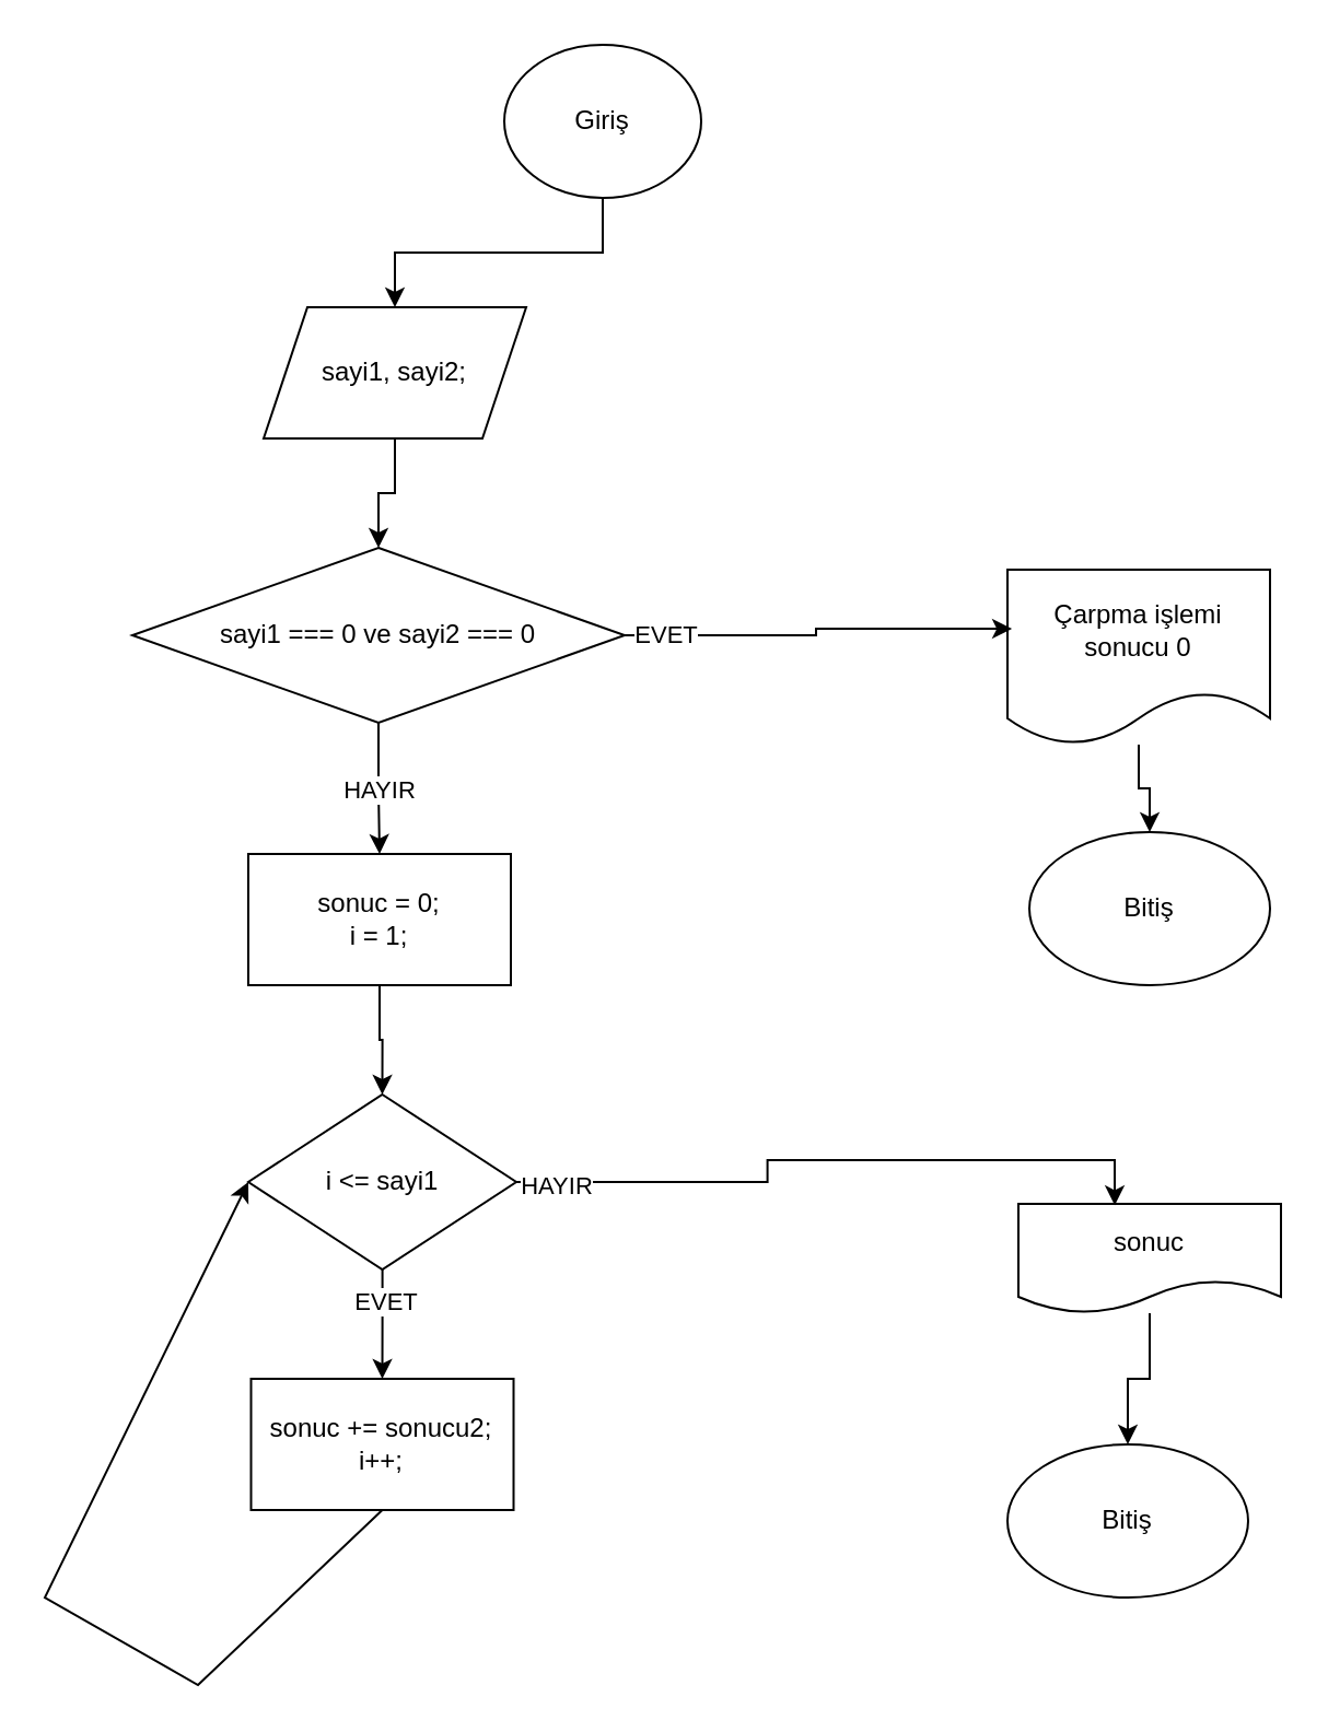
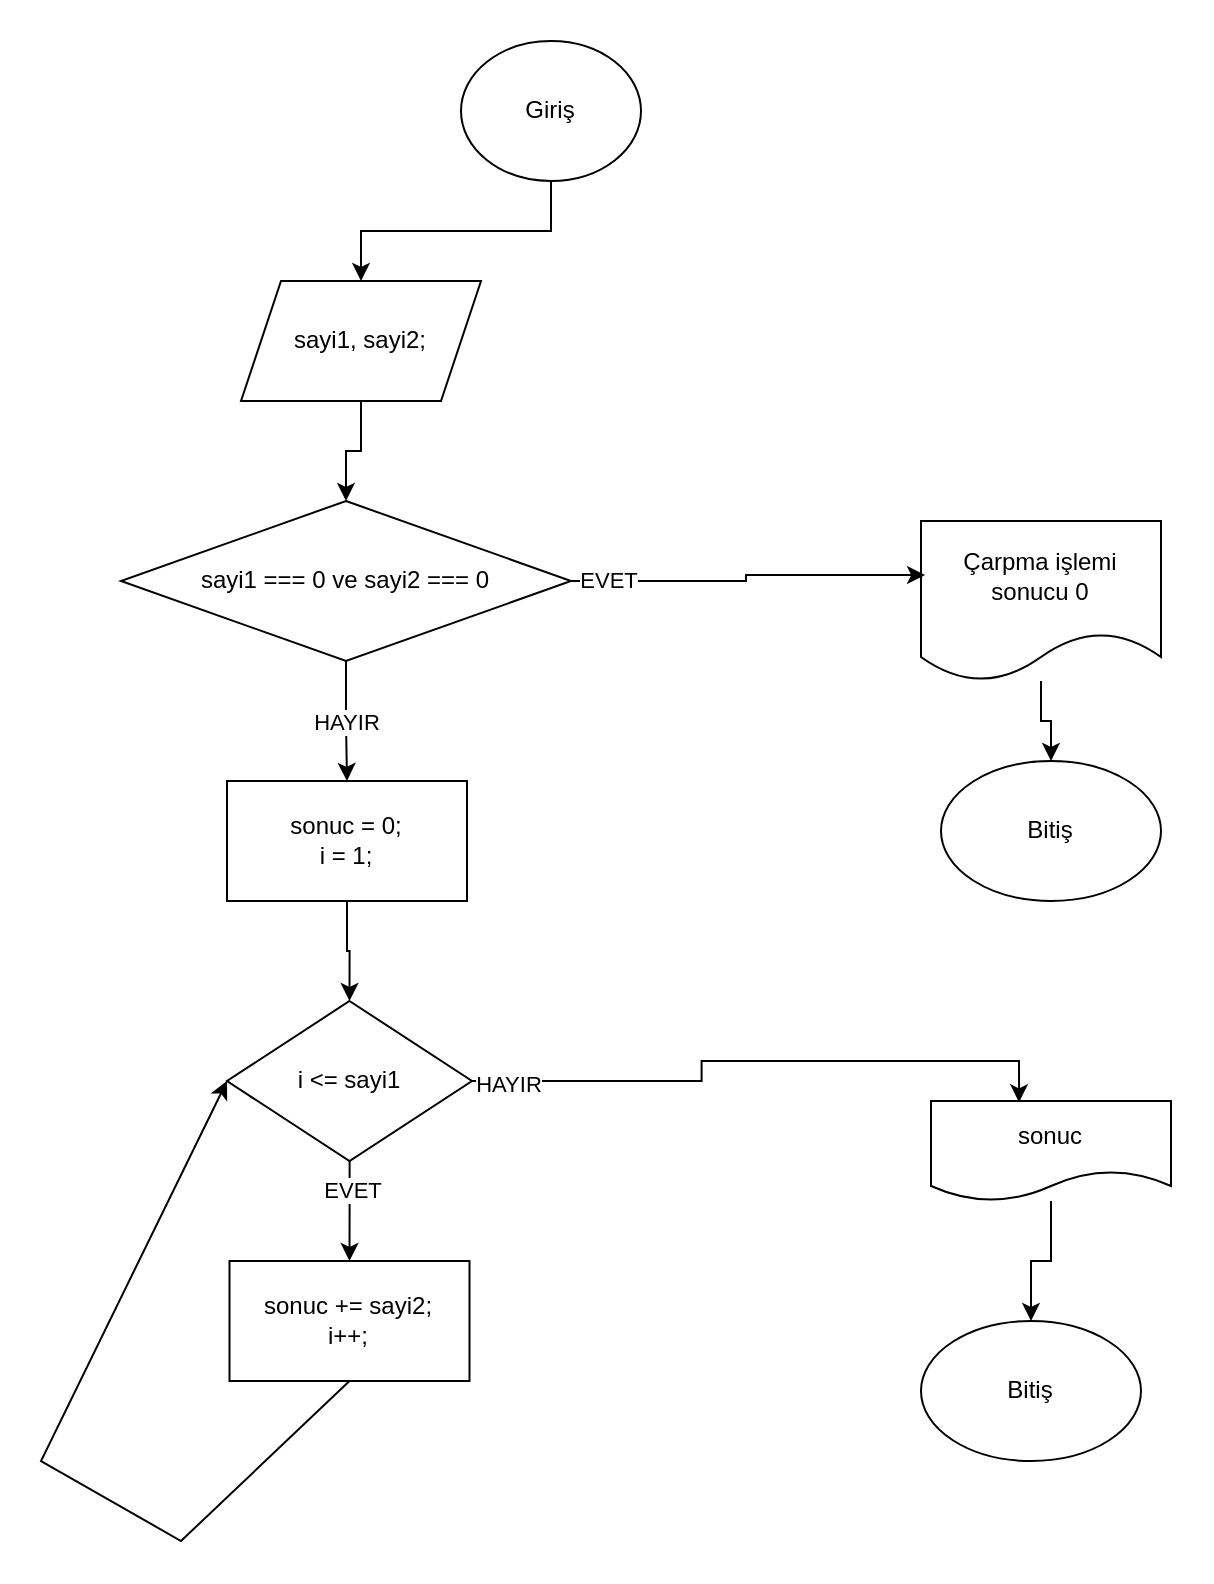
  <mxCell id="0" />
  <mxCell id="1" parent="0" />
  <mxCell id="2" style="edgeStyle=orthogonalEdgeStyle;rounded=0;orthogonalLoop=1;jettySize=auto;html=1;entryX=0.5;entryY=0;entryDx=0;entryDy=0;" edge="1" parent="1" source="3" target="5"><mxGeometry relative="1" as="geometry" /></mxCell>
  <mxCell id="3" value="Giriş" style="ellipse;whiteSpace=wrap;html=1;" vertex="1" parent="1"><mxGeometry x="230" y="20" width="90" height="70" as="geometry" /></mxCell>
  <mxCell id="4" style="edgeStyle=orthogonalEdgeStyle;rounded=0;orthogonalLoop=1;jettySize=auto;html=1;entryX=0.5;entryY=0;entryDx=0;entryDy=0;" edge="1" parent="1" source="5" target="8"><mxGeometry relative="1" as="geometry" /></mxCell>
  <mxCell id="5" value="sayi1, sayi2;" style="shape=parallelogram;perimeter=parallelogramPerimeter;whiteSpace=wrap;html=1;fixedSize=1;" vertex="1" parent="1"><mxGeometry x="120" y="140" width="120" height="60" as="geometry" /></mxCell>
  <mxCell id="6" style="edgeStyle=orthogonalEdgeStyle;rounded=0;orthogonalLoop=1;jettySize=auto;html=1;exitX=0.5;exitY=1;exitDx=0;exitDy=0;entryX=0.5;entryY=0;entryDx=0;entryDy=0;" edge="1" parent="1" source="8" target="10"><mxGeometry relative="1" as="geometry" /></mxCell>
  <mxCell id="7" value="HAYIR" style="edgeLabel;html=1;align=center;verticalAlign=middle;resizable=0;points=[];" vertex="1" connectable="0" parent="6"><mxGeometry x="0.008" relative="1" as="geometry"><mxPoint as="offset" /></mxGeometry></mxCell>
  <mxCell id="8" value="sayi1 === 0 ve sayi2 === 0" style="rhombus;whiteSpace=wrap;html=1;" vertex="1" parent="1"><mxGeometry x="60" y="250" width="225" height="80" as="geometry" /></mxCell>
  <mxCell id="9" style="edgeStyle=orthogonalEdgeStyle;rounded=0;orthogonalLoop=1;jettySize=auto;html=1;entryX=0.5;entryY=0;entryDx=0;entryDy=0;" edge="1" parent="1" source="10" target="13"><mxGeometry relative="1" as="geometry" /></mxCell>
  <mxCell id="10" value="sonuc = 0;&lt;br&gt;i = 1;" style="rounded=0;whiteSpace=wrap;html=1;" vertex="1" parent="1"><mxGeometry x="113" y="390" width="120" height="60" as="geometry" /></mxCell>
  <mxCell id="11" style="edgeStyle=orthogonalEdgeStyle;rounded=0;orthogonalLoop=1;jettySize=auto;html=1;entryX=0.5;entryY=0;entryDx=0;entryDy=0;" edge="1" parent="1" source="13" target="14"><mxGeometry relative="1" as="geometry" /></mxCell>
  <mxCell id="12" value="EVET" style="edgeLabel;html=1;align=center;verticalAlign=middle;resizable=0;points=[];" vertex="1" connectable="0" parent="11"><mxGeometry x="-0.399" y="1" relative="1" as="geometry"><mxPoint as="offset" /></mxGeometry></mxCell>
  <mxCell id="13" value="i &amp;lt;= sayi1" style="rhombus;whiteSpace=wrap;html=1;" vertex="1" parent="1"><mxGeometry x="113" y="500" width="122.5" height="80" as="geometry" /></mxCell>
- <mxCell id="14" value="sonuc += sonucu2;&lt;br&gt;i++;" style="rounded=0;whiteSpace=wrap;html=1;" vertex="1" parent="1"><mxGeometry x="114.25" y="630" width="120" height="60" as="geometry" /></mxCell>
+ <mxCell id="14" value="sonuc += sayi2;&lt;br&gt;i++;" style="rounded=0;whiteSpace=wrap;html=1;" vertex="1" parent="1"><mxGeometry x="114.25" y="630" width="120" height="60" as="geometry" /></mxCell>
  <mxCell id="15" style="edgeStyle=orthogonalEdgeStyle;rounded=0;orthogonalLoop=1;jettySize=auto;html=1;entryX=0.5;entryY=0;entryDx=0;entryDy=0;" edge="1" parent="1" source="16" target="17"><mxGeometry relative="1" as="geometry" /></mxCell>
  <mxCell id="16" value="Çarpma işlemi sonucu 0" style="shape=document;whiteSpace=wrap;html=1;boundedLbl=1;" vertex="1" parent="1"><mxGeometry x="460" y="260" width="120" height="80" as="geometry" /></mxCell>
  <mxCell id="17" value="Bitiş" style="ellipse;whiteSpace=wrap;html=1;" vertex="1" parent="1"><mxGeometry x="470" y="380" width="110" height="70" as="geometry" /></mxCell>
  <mxCell id="18" style="edgeStyle=orthogonalEdgeStyle;rounded=0;orthogonalLoop=1;jettySize=auto;html=1;entryX=0.5;entryY=0;entryDx=0;entryDy=0;" edge="1" parent="1" source="19" target="20"><mxGeometry relative="1" as="geometry" /></mxCell>
  <mxCell id="19" value="sonuc" style="shape=document;whiteSpace=wrap;html=1;boundedLbl=1;" vertex="1" parent="1"><mxGeometry x="465" y="550" width="120" height="50" as="geometry" /></mxCell>
  <mxCell id="20" value="Bitiş" style="ellipse;whiteSpace=wrap;html=1;" vertex="1" parent="1"><mxGeometry x="460" y="660" width="110" height="70" as="geometry" /></mxCell>
  <mxCell id="21" style="edgeStyle=orthogonalEdgeStyle;rounded=0;orthogonalLoop=1;jettySize=auto;html=1;entryX=0.017;entryY=0.338;entryDx=0;entryDy=0;entryPerimeter=0;" edge="1" parent="1" source="8" target="16"><mxGeometry relative="1" as="geometry" /></mxCell>
  <mxCell id="22" value="EVET" style="edgeLabel;html=1;align=center;verticalAlign=middle;resizable=0;points=[];" vertex="1" connectable="0" parent="21"><mxGeometry x="-0.8" y="1" relative="1" as="geometry"><mxPoint as="offset" /></mxGeometry></mxCell>
  <mxCell id="23" style="edgeStyle=orthogonalEdgeStyle;rounded=0;orthogonalLoop=1;jettySize=auto;html=1;exitX=1;exitY=0.5;exitDx=0;exitDy=0;entryX=0.367;entryY=0.013;entryDx=0;entryDy=0;entryPerimeter=0;" edge="1" parent="1" source="13" target="19"><mxGeometry relative="1" as="geometry" /></mxCell>
  <mxCell id="24" value="HAYIR" style="edgeLabel;html=1;align=center;verticalAlign=middle;resizable=0;points=[];" vertex="1" connectable="0" parent="23"><mxGeometry x="-0.885" y="-1" relative="1" as="geometry"><mxPoint x="1" as="offset" /></mxGeometry></mxCell>
  <mxCell id="25" value="" style="endArrow=classic;html=1;rounded=0;exitX=0.5;exitY=1;exitDx=0;exitDy=0;entryX=0;entryY=0.5;entryDx=0;entryDy=0;" edge="1" parent="1" source="14" target="13"><mxGeometry width="50" height="50" relative="1" as="geometry"><mxPoint x="170" y="770" as="sourcePoint" /><mxPoint x="100" y="550" as="targetPoint" /><Array as="points"><mxPoint x="90" y="770" /><mxPoint x="20" y="730" /></Array></mxGeometry></mxCell>
